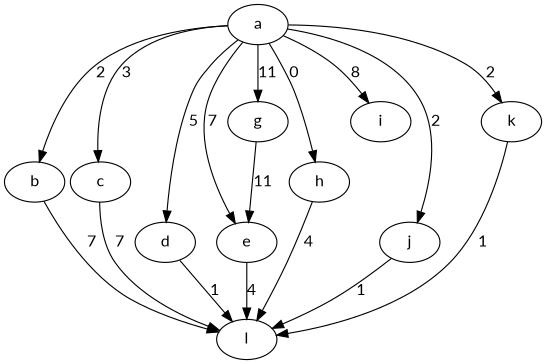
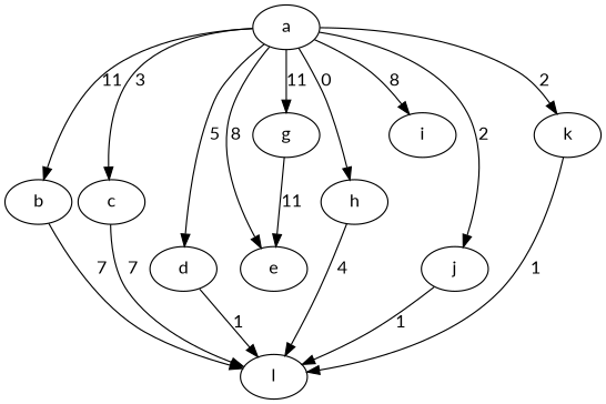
  digraph {
    fontname=Lato
    node [Weight=6 fontname=Lato]
    edge [Weight=4 fontname=Lato]
    a [Weight=2]
    b [Weight=5]
    c
    d [Weight=3]
    e [Weight=3]
    g
    h [Weight=1]
    i [Weight=4]
    j [Weight=3]
    k
    l [Weight=1]
-   a -> b [Weight=2 label=2]
+   a -> b [Weight=2 label=11]
    a -> c [Weight=3 label=3]
    a -> d [Weight=5 label=5]
-   a -> e [Weight=7 label=7]
+   a -> e [Weight=7 label=8]
    a -> g [label=11]
    a -> h [Weight=9 label=0]
    a -> i [Weight=8 label=8]
    a -> j [Weight=2 label=2]
    a -> k [Weight=7 label=2]
    b -> l [label=7]
    c -> l [Weight=7 label=7]
    d -> l [Weight=1 label=1]
-   e -> l [label=4]
    g -> e [Weight=11 label=11]
    h -> l [label=4]
    j -> l [Weight=1 label=1]
    k -> l [Weight=12 label=1]
  }
